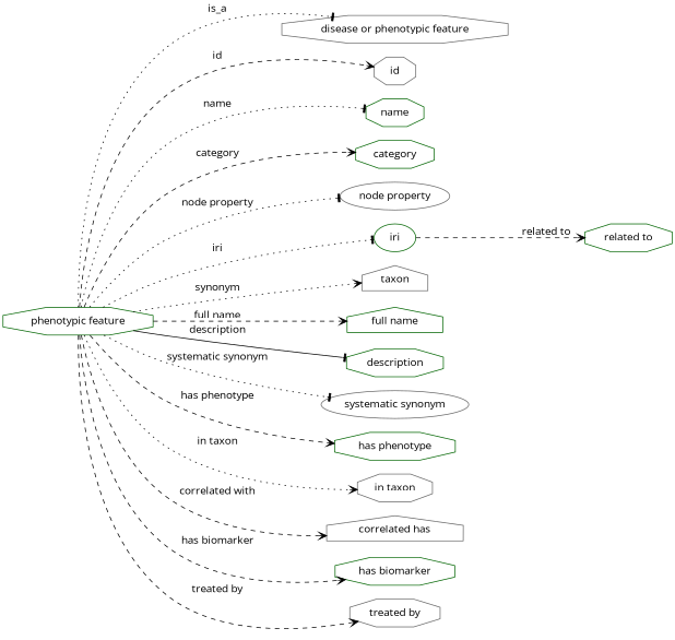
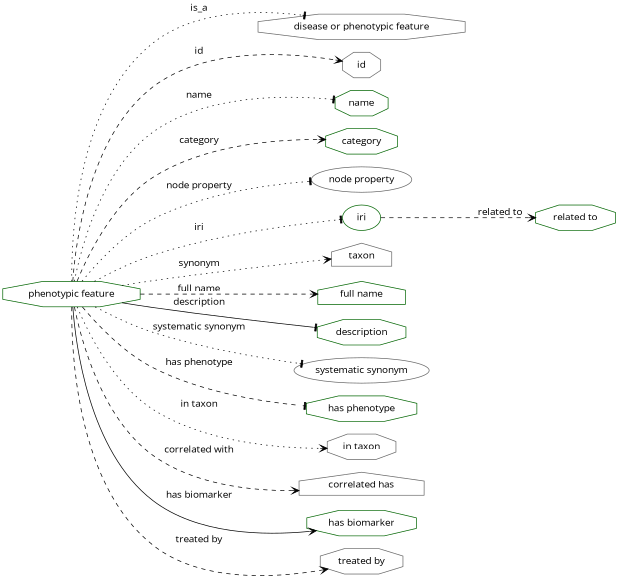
  digraph {
    fontname="Open Sans"
    rankdir=LR
    node [color=darkgreen fontname="Open Sans" shape=octagon]
    edge [arrowhead=vee fontname="Open Sans" style=dotted color=black]
    n1 [height=0.5 label="phenotypic feature" width=2.1155]
    "disease or phenotypic feature" [color=gray40 height=0.5 width=3.1523]
    id [color=gray40 height=0.5 width=0.75]
    name [height=0.5 width=0.75]
    category [height=0.5 width=0.75]
    "node property" [color=gray40 height=0.5 shape=ellipse width=0.75]
    iri [height=0.5 shape=ellipse width=0.75]
    n8 [color=gray40 height=0.5 label=taxon shape=house width=0.75]
    "full name" [height=0.5 shape=house width=0.75]
    description [height=0.5 width=0.75]
    "systematic synonym" [color=gray40 height=0.5 shape=ellipse width=0.75]
    "has phenotype" [height=0.5 width=0.75]
    "in taxon" [color=gray40 height=0.5 width=0.75]
    n14 [color=gray40 height=0.5 label="correlated has" shape=house width=0.75]
    "has biomarker" [height=0.5 width=0.75]
    "treated by" [color=gray40 height=0.5 width=0.75]
    "related to" [height=0.5 width=0.75]
    n1 -> "disease or phenotypic feature" [arrowhead=tee label=is_a color=""]
    n1 -> id [label=id style=dashed]
    n1 -> name [arrowhead=tee label=name]
    n1 -> category [label=category style=dashed]
    n1 -> "node property" [arrowhead=tee label="node property"]
    n1 -> iri [arrowhead=tee label=iri]
    n1 -> n8 [label=synonym]
    n1 -> "full name" [label="full name" style=dashed]
    n1 -> description [arrowhead=tee label=description style=solid]
    n1 -> "systematic synonym" [arrowhead=tee label="systematic synonym"]
-   n1 -> "has phenotype" [label="has phenotype" style=dashed]
+   n1 -> "has phenotype" [arrowhead=tee label="has phenotype" style=dashed]
    n1 -> "in taxon" [label="in taxon"]
    n1 -> n14 [label="correlated with" style=dashed]
-   n1 -> "has biomarker" [label="has biomarker" style=dashed]
+   n1 -> "has biomarker" [label="has biomarker" style=solid]
    n1 -> "treated by" [label="treated by" style=dashed]
    iri -> "related to" [label="related to" style=dashed]
  }
